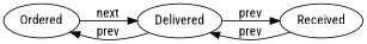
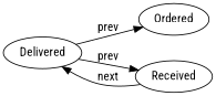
  digraph {
    fontname="Roboto Condensed"
    rankdir=LR
    node [fontname="Roboto Condensed"]
    edge [fontname="Roboto Condensed" splines=curved]
    n1 [label=Ordered]
    n2 [label=Delivered]
    n3 [label=Received]
-   n1 -> n2 [label=next]
    n2 -> n1 [label=prev]
    n2 -> n3 [label=prev]
-   n3 -> n2 [label=prev]
+   n3 -> n2 [label=next]
  }
